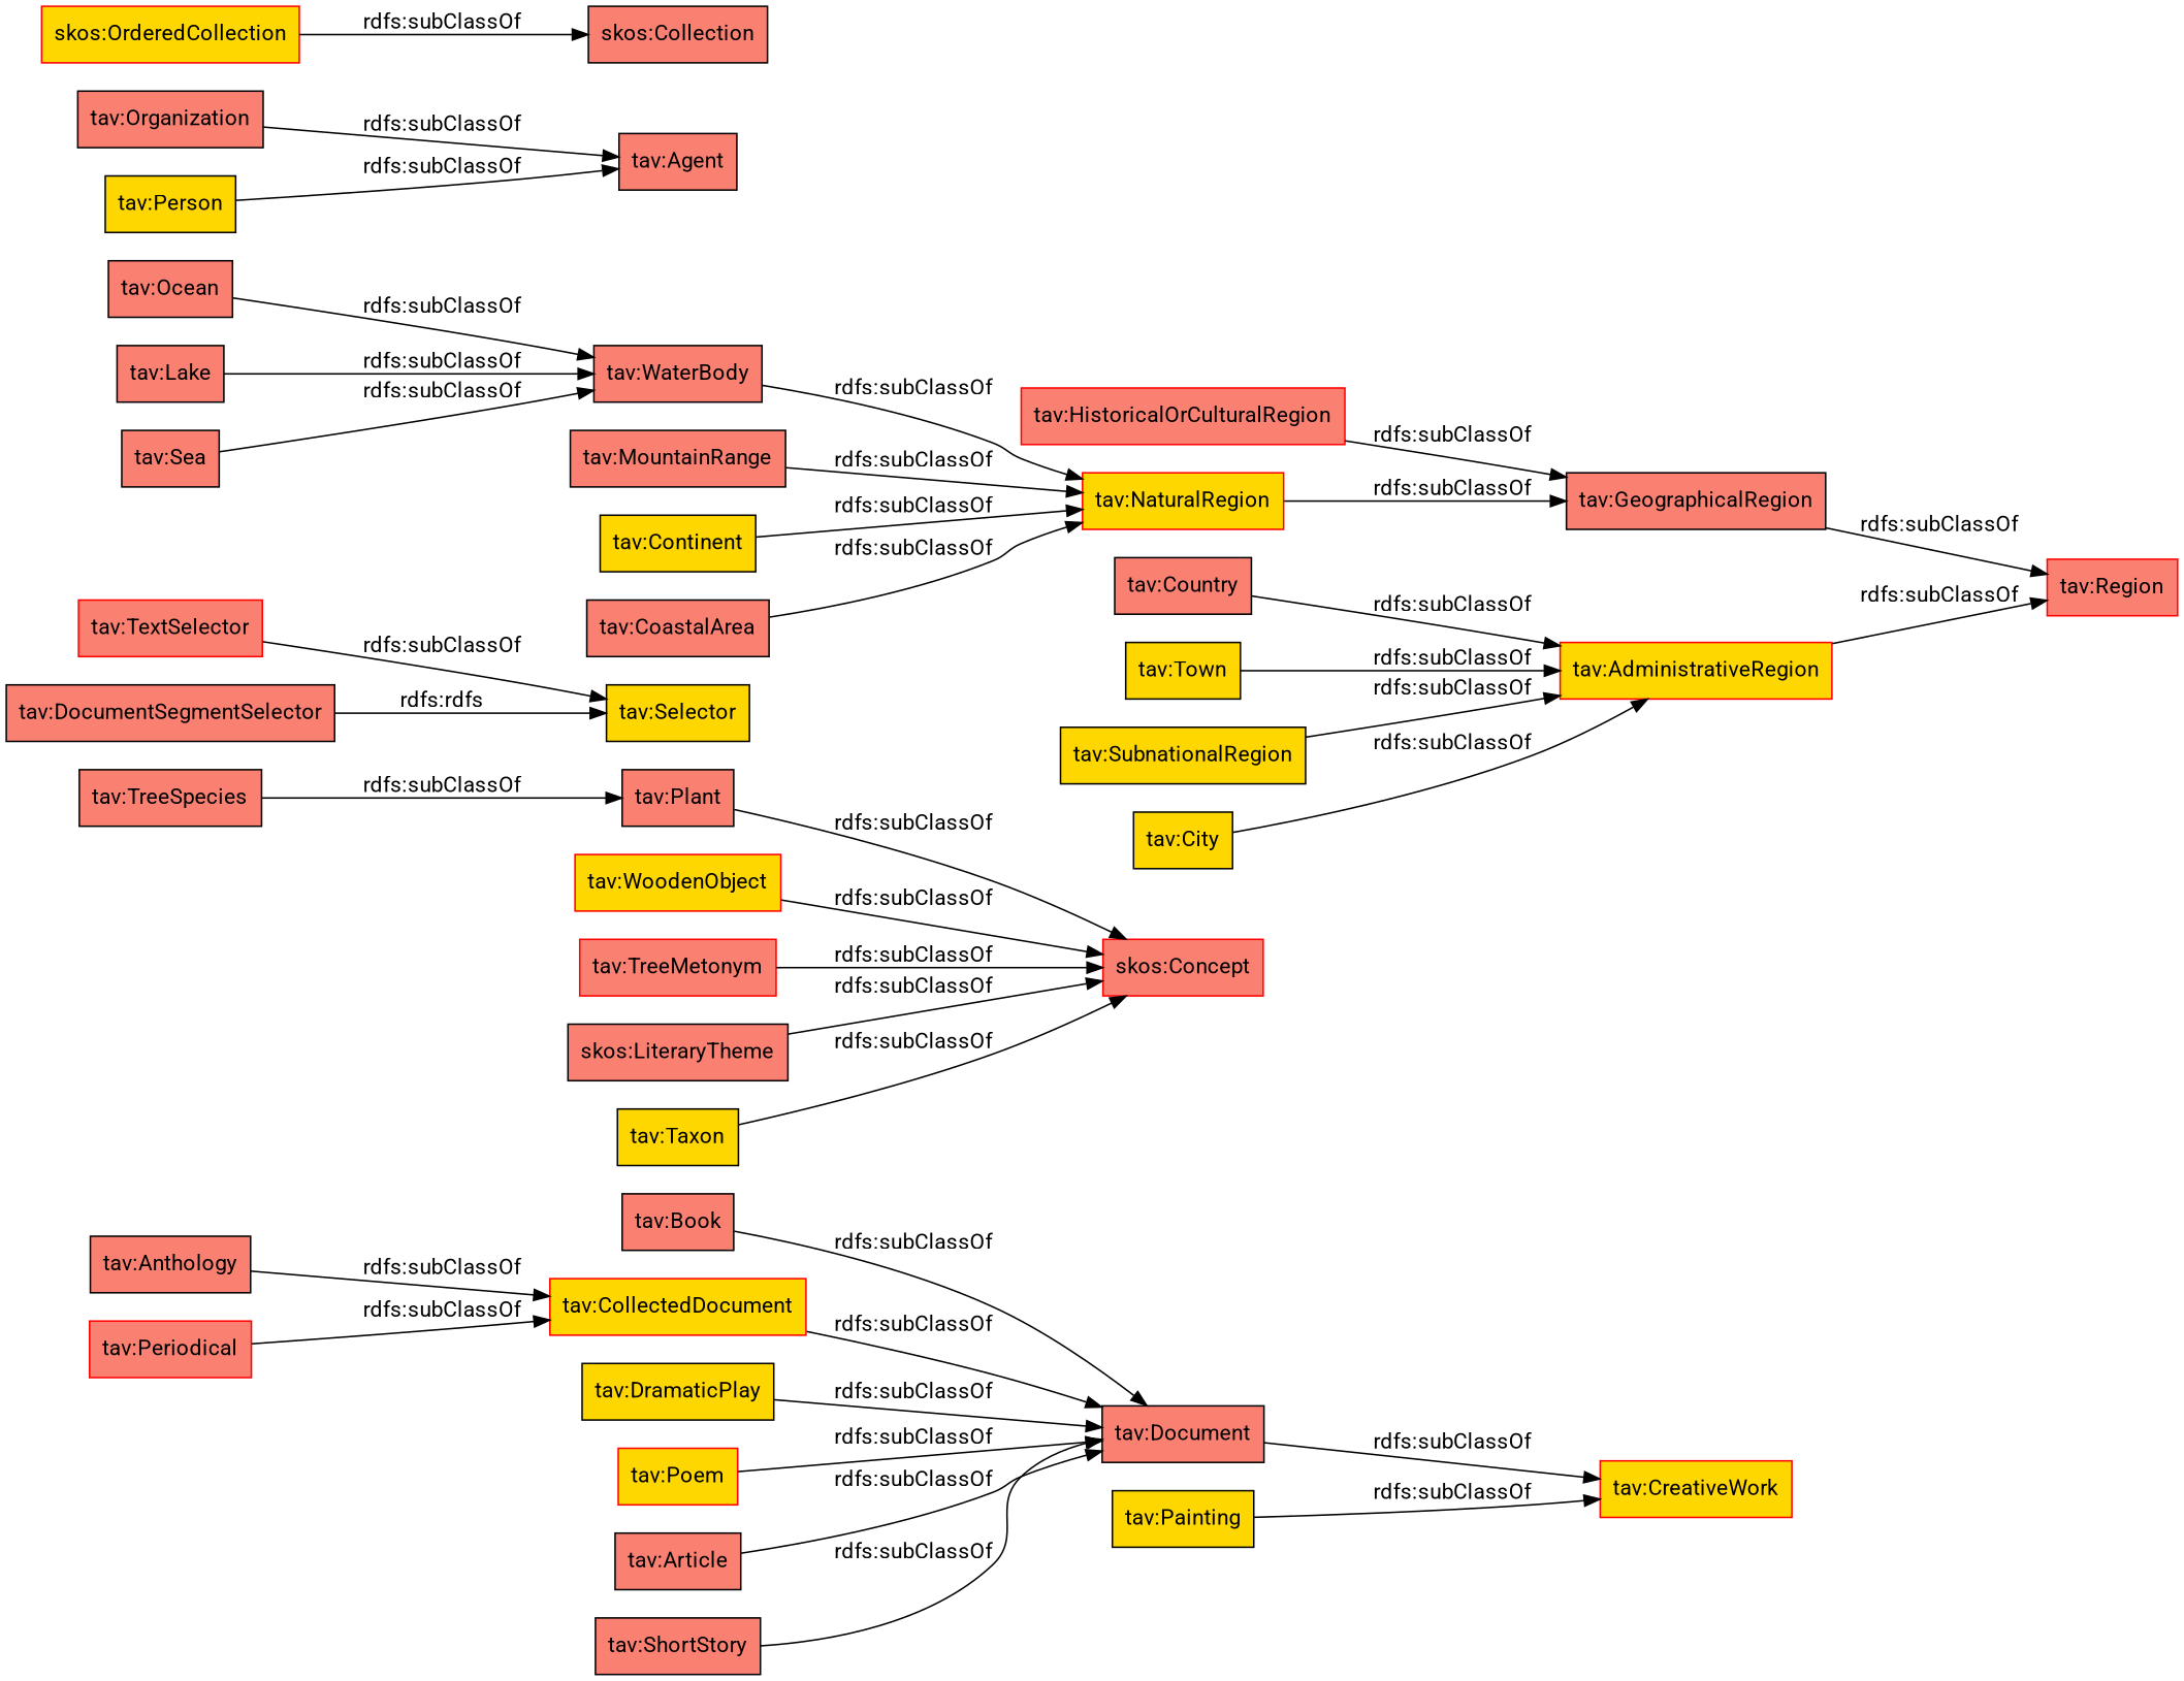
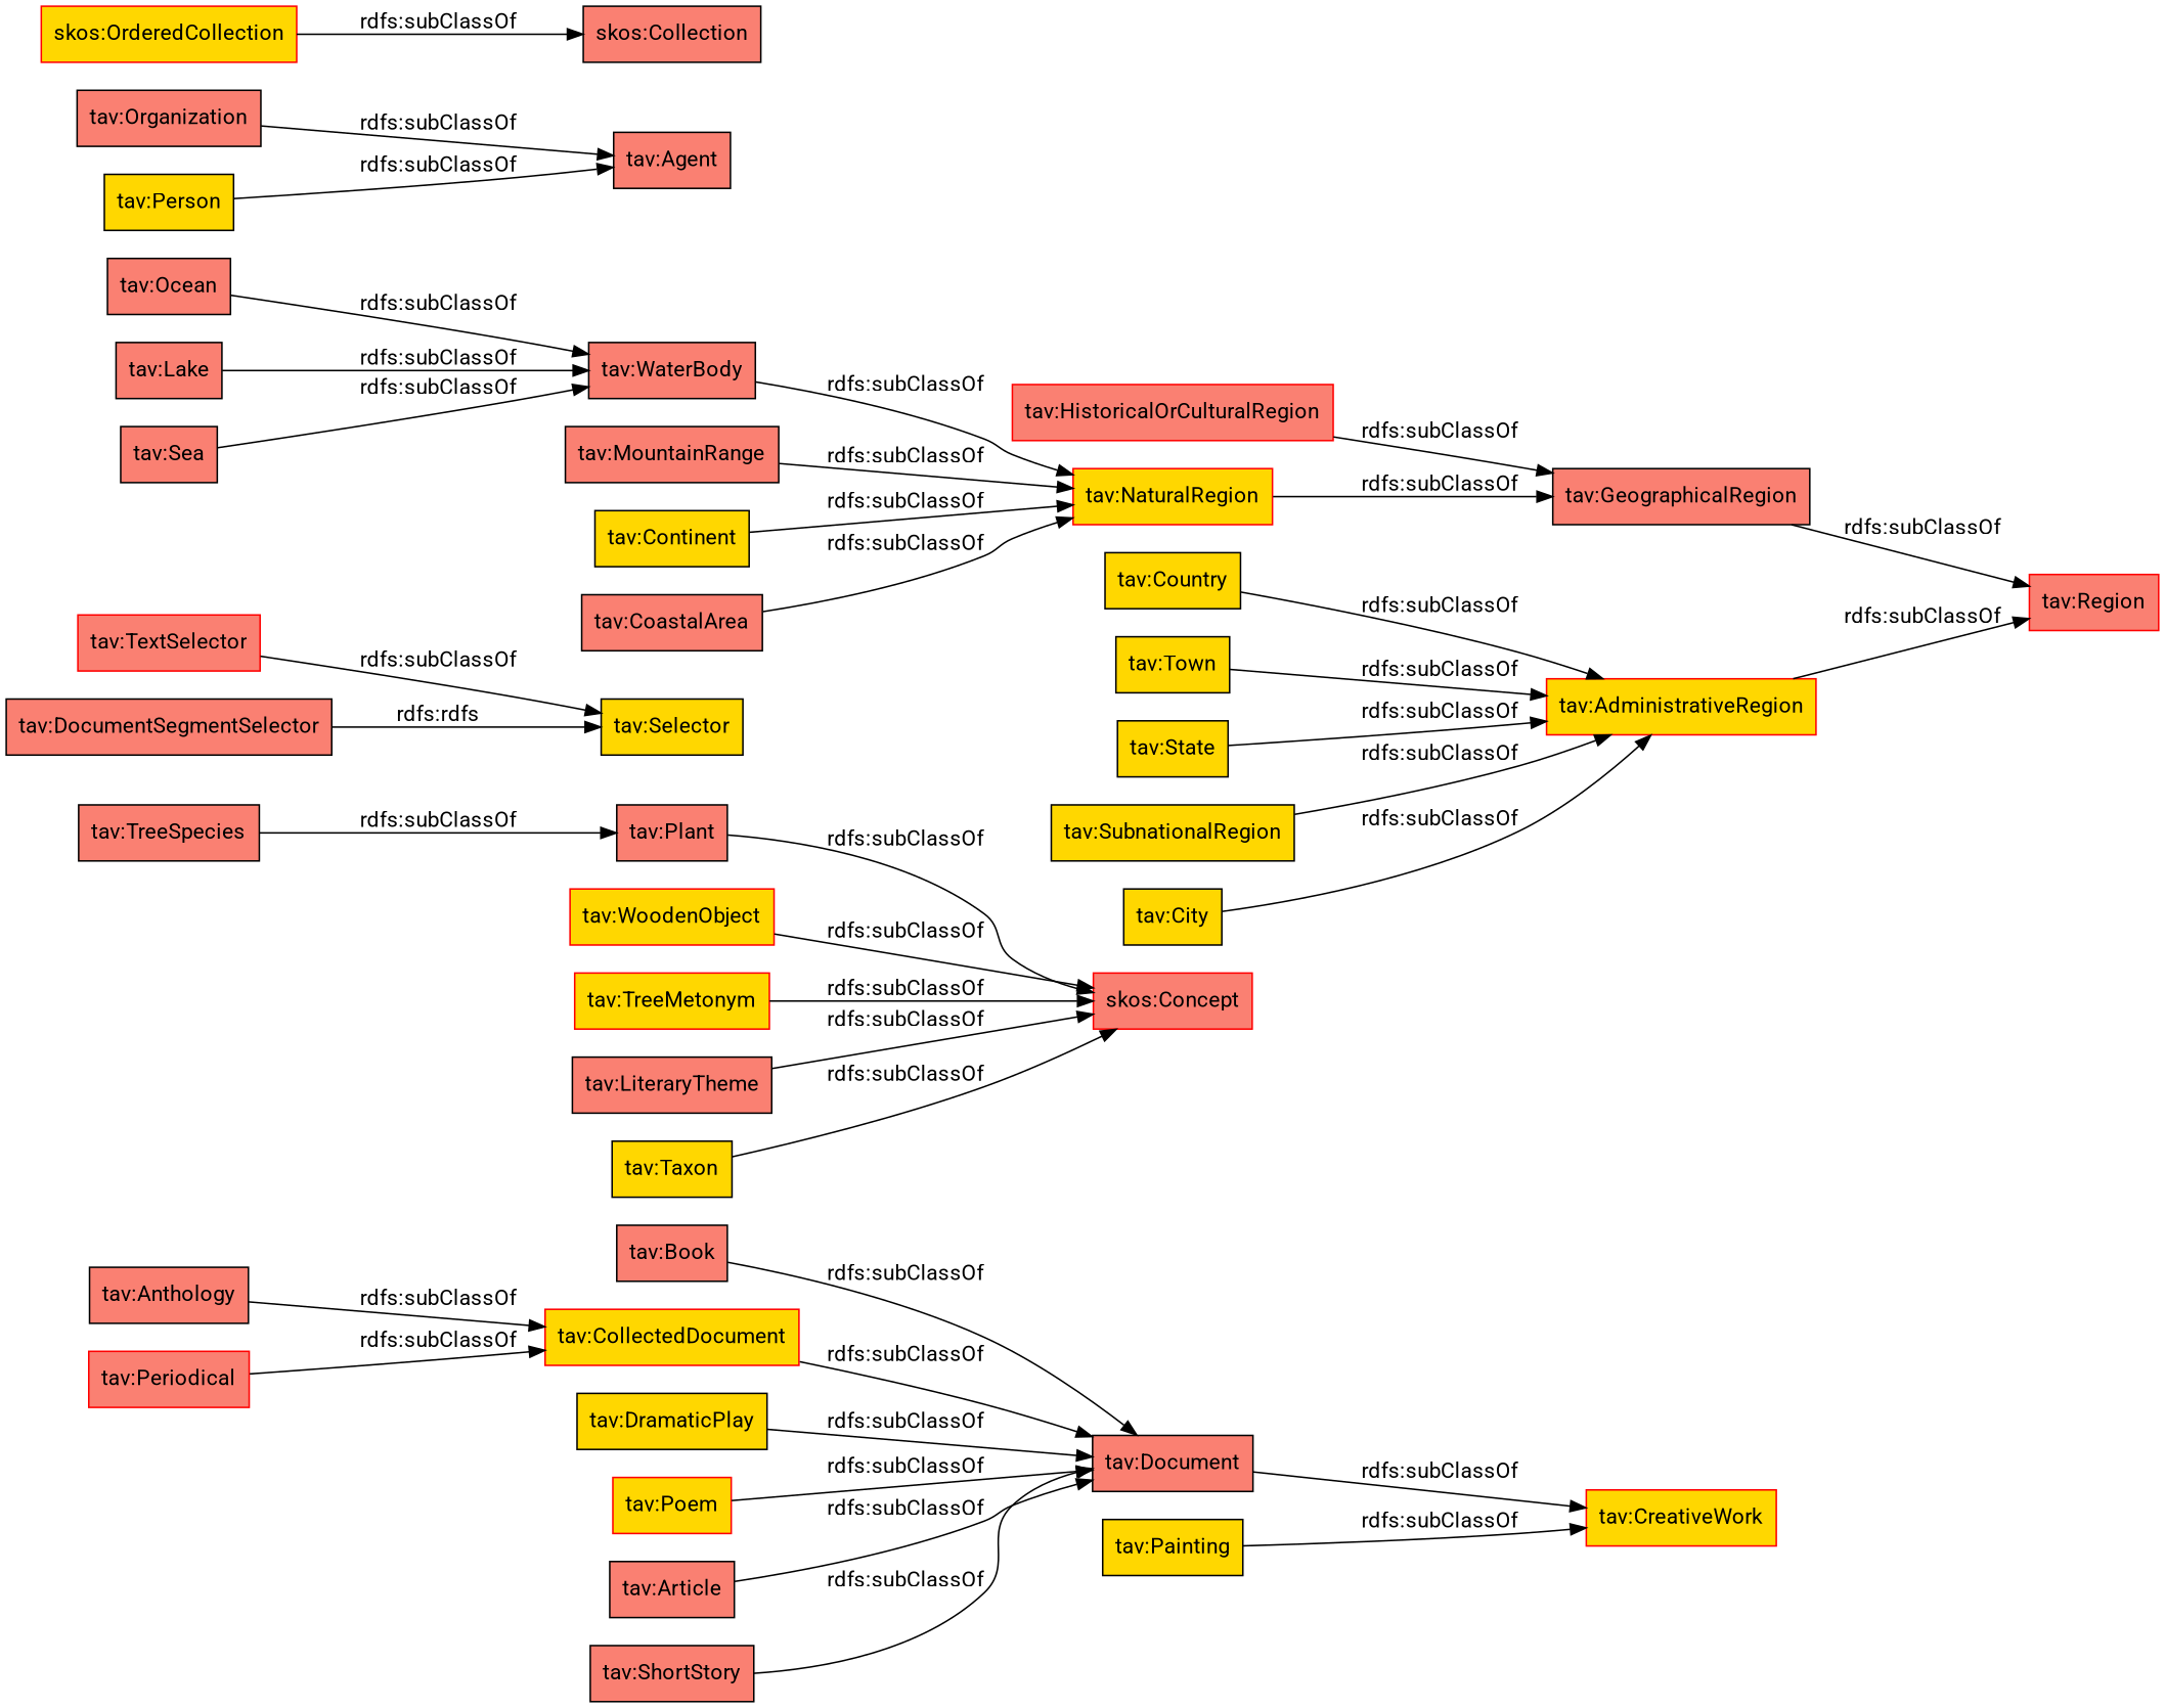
  digraph {
    fontname=Roboto
    rankdir=LR
    node [color=black fillcolor=salmon fontname=Roboto shape=rectangle style=filled]
    edge [fontname=Roboto]
    "tav:Book"
    "tav:Document"
    "tav:CreativeWork" [color=red fillcolor=gold]
    "tav:TreeSpecies"
    "tav:Plant"
    "skos:Concept" [color=red]
    "tav:TextSelector" [color=red]
    "tav:Selector" [fillcolor=gold]
    "tav:CollectedDocument" [color=red fillcolor=gold]
    "tav:Anthology"
    "tav:AdministrativeRegion" [color=red fillcolor=gold]
    "tav:Region" [color=red]
-   "tav:Country"
+   "tav:Country" [fillcolor=gold]
    "tav:WoodenObject" [color=red fillcolor=gold]
-   "tav:TreeMetonym" [color=red]
+   "tav:TreeMetonym" [color=red fillcolor=gold]
    "tav:HistoricalOrCulturalRegion" [color=red]
    "tav:GeographicalRegion"
    "tav:DocumentSegmentSelector"
-   "tav:LiteraryTheme" [label="skos:LiteraryTheme"]
+   "tav:LiteraryTheme"
    "tav:Organization"
    "tav:Agent"
    "tav:Taxon" [fillcolor=gold]
    "tav:DramaticPlay" [fillcolor=gold]
    "tav:Ocean"
    "tav:WaterBody"
    "tav:NaturalRegion" [color=red fillcolor=gold]
    "tav:Town" [fillcolor=gold]
    "tav:Lake"
    "tav:Person" [fillcolor=gold]
    "tav:Poem" [color=red fillcolor=gold]
    "tav:MountainRange"
+   "tav:State" [fillcolor=gold]
    "tav:Continent" [fillcolor=gold]
    "tav:Article"
    "tav:Periodical" [color=red]
    "tav:CoastalArea"
    "skos:OrderedCollection" [color=red fillcolor=gold]
    "skos:Collection"
    "tav:SubnationalRegion" [fillcolor=gold]
    "tav:Painting" [fillcolor=gold]
    "tav:ShortStory"
    "tav:Sea"
    "tav:City" [fillcolor=gold]
    "tav:Book" -> "tav:Document" [label="rdfs:subClassOf"]
    "tav:Document" -> "tav:CreativeWork" [label="rdfs:subClassOf"]
    "tav:TreeSpecies" -> "tav:Plant" [label="rdfs:subClassOf"]
    "tav:Plant" -> "skos:Concept" [label="rdfs:subClassOf"]
    "tav:TextSelector" -> "tav:Selector" [label="rdfs:subClassOf"]
    "tav:CollectedDocument" -> "tav:Document" [label="rdfs:subClassOf"]
    "tav:Anthology" -> "tav:CollectedDocument" [label="rdfs:subClassOf"]
    "tav:AdministrativeRegion" -> "tav:Region" [label="rdfs:subClassOf"]
    "tav:Country" -> "tav:AdministrativeRegion" [label="rdfs:subClassOf"]
    "tav:WoodenObject" -> "skos:Concept" [label="rdfs:subClassOf"]
    "tav:TreeMetonym" -> "skos:Concept" [label="rdfs:subClassOf"]
    "tav:HistoricalOrCulturalRegion" -> "tav:GeographicalRegion" [label="rdfs:subClassOf"]
    "tav:GeographicalRegion" -> "tav:Region" [label="rdfs:subClassOf"]
    "tav:DocumentSegmentSelector" -> "tav:Selector" [label="rdfs:rdfs"]
    "tav:LiteraryTheme" -> "skos:Concept" [label="rdfs:subClassOf"]
    "tav:Organization" -> "tav:Agent" [label="rdfs:subClassOf"]
    "tav:Taxon" -> "skos:Concept" [label="rdfs:subClassOf"]
    "tav:DramaticPlay" -> "tav:Document" [label="rdfs:subClassOf"]
    "tav:Ocean" -> "tav:WaterBody" [label="rdfs:subClassOf"]
    "tav:WaterBody" -> "tav:NaturalRegion" [label="rdfs:subClassOf"]
    "tav:NaturalRegion" -> "tav:GeographicalRegion" [label="rdfs:subClassOf"]
    "tav:Town" -> "tav:AdministrativeRegion" [label="rdfs:subClassOf"]
    "tav:Lake" -> "tav:WaterBody" [label="rdfs:subClassOf"]
    "tav:Person" -> "tav:Agent" [label="rdfs:subClassOf"]
    "tav:Poem" -> "tav:Document" [label="rdfs:subClassOf"]
    "tav:MountainRange" -> "tav:NaturalRegion" [label="rdfs:subClassOf"]
+   "tav:State" -> "tav:AdministrativeRegion" [label="rdfs:subClassOf"]
    "tav:Continent" -> "tav:NaturalRegion" [label="rdfs:subClassOf"]
    "tav:Article" -> "tav:Document" [label="rdfs:subClassOf"]
    "tav:Periodical" -> "tav:CollectedDocument" [label="rdfs:subClassOf"]
    "tav:CoastalArea" -> "tav:NaturalRegion" [label="rdfs:subClassOf"]
    "skos:OrderedCollection" -> "skos:Collection" [label="rdfs:subClassOf"]
    "tav:SubnationalRegion" -> "tav:AdministrativeRegion" [label="rdfs:subClassOf"]
    "tav:Painting" -> "tav:CreativeWork" [label="rdfs:subClassOf"]
    "tav:ShortStory" -> "tav:Document" [label="rdfs:subClassOf"]
    "tav:Sea" -> "tav:WaterBody" [label="rdfs:subClassOf"]
    "tav:City" -> "tav:AdministrativeRegion" [label="rdfs:subClassOf"]
  }
